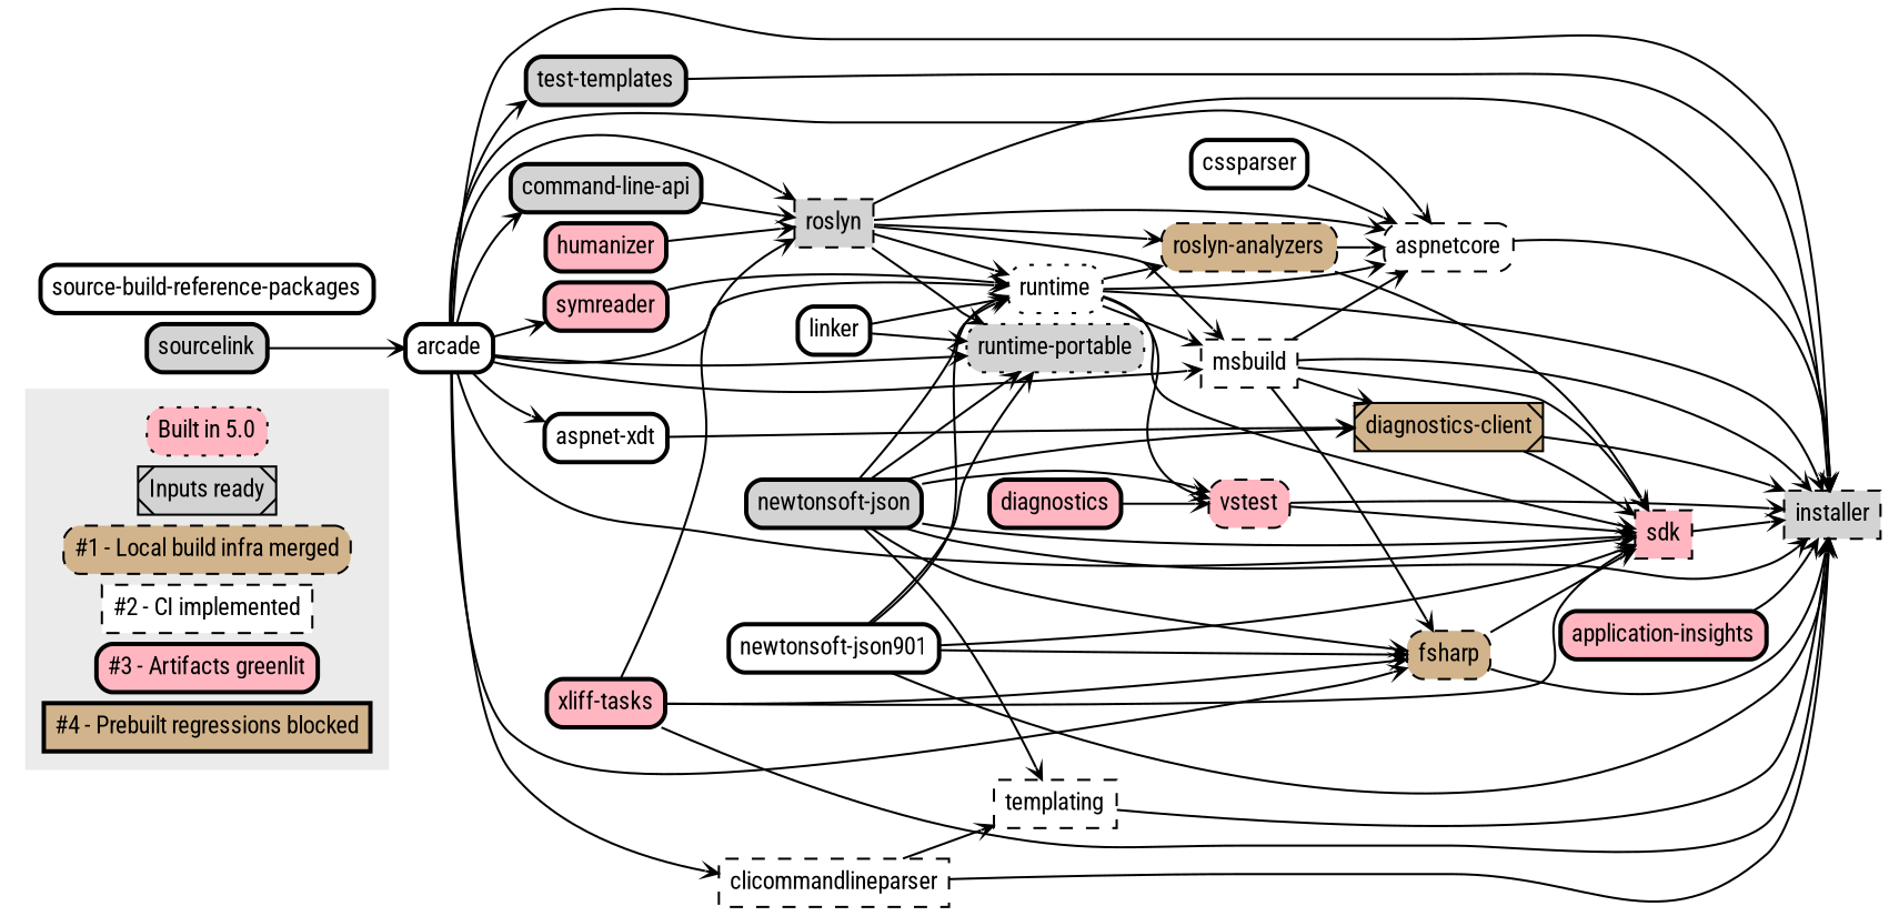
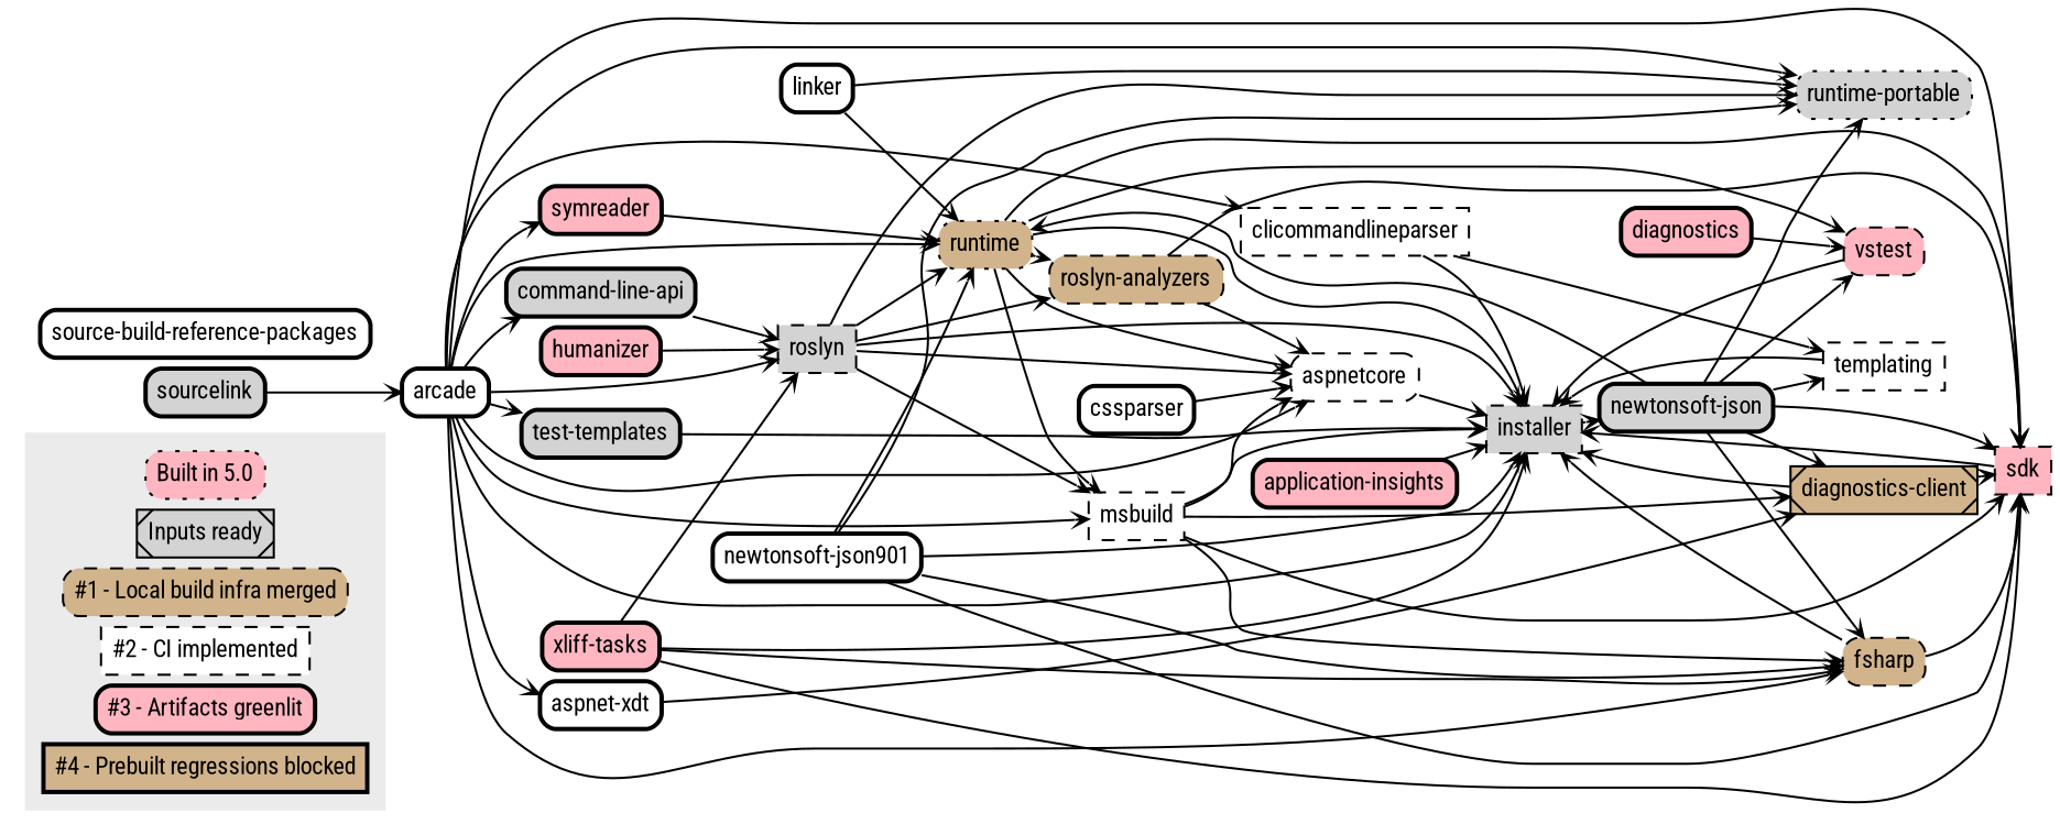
  digraph {
    fontname="Roboto Condensed"
    nodesep=0.07
    rankdir=LR
    ranksep=0.08
    node [fillcolor=white fontname="Roboto Condensed" fontsize=11 margin=0.07 shape=rect style="bold,filled,rounded"]
    edge [arrowhead=vee arrowsize=0.6 fontname="Roboto Condensed" pencolor="#444444" penwidth=1]
    n1 [fillcolor=lightpink height=0 label="Built in 5.0" style="dotted,filled,rounded" width=0]
    n2 [fillcolor=lightgrey height=0 label="Inputs ready" style="filled,diagonals" width=0]
    n3 [fillcolor=tan height=0 label="#1 - Local build infra merged" style="dashed,filled,rounded" width=0]
    n4 [height=0 label="#2 - CI implemented" style="dashed,filled" width=0]
    n5 [fillcolor=lightpink height=0 label="#3 - Artifacts greenlit" width=0]
    n6 [fillcolor=tan height=0 label="#4 - Prebuilt regressions blocked" style="bold,filled" width=0]
    "runtime-portable" [fillcolor=lightgrey height=0 style="dotted,filled,rounded" width=0]
-   runtime [height=0 style="dotted,filled,rounded" width=0]
+   runtime [fillcolor=tan height=0 style="dotted,filled,rounded" width=0]
    aspnetcore [height=0 style="dashed,filled,rounded" width=0]
    "roslyn-analyzers" [fillcolor=tan height=0 style="dashed,filled,rounded" width=0]
    vstest [fillcolor=lightpink height=0 style="dashed,filled,rounded" width=0]
    installer [fillcolor=lightgrey height=0 style="dashed,filled" width=0]
    msbuild [height=0 style="dashed,filled" width=0]
    sdk [fillcolor=lightpink height=0 style="dashed,filled" width=0]
    n15 [fillcolor=tan height=0 label="diagnostics-client" style="filled,diagonals" width=0]
    fsharp [fillcolor=tan height=0 style="dashed,filled,rounded" width=0]
    clicommandlineparser [height=0 style="dashed,filled" width=0]
    templating [height=0 style="dashed,filled" width=0]
    roslyn [fillcolor=lightgrey height=0 style="dashed,filled" width=0]
    "application-insights" [fillcolor=lightpink height=0 width=0]
    arcade [height=0 width=0]
    "aspnet-xdt" [height=0 width=0]
    "command-line-api" [fillcolor=lightgrey height=0 width=0]
    symreader [fillcolor=lightpink height=0 width=0]
    "test-templates" [fillcolor=lightgrey height=0 width=0]
    cssparser [height=0 width=0]
    diagnostics [fillcolor=lightpink height=0 width=0]
    humanizer [fillcolor=lightpink height=0 width=0]
    linker [height=0 width=0]
    "newtonsoft-json" [fillcolor=lightgrey height=0 width=0]
    "newtonsoft-json901" [height=0 width=0]
    "source-build-reference-packages" [height=0 width=0]
    sourcelink [fillcolor=lightgrey height=0 width=0]
    "xliff-tasks" [fillcolor=lightpink height=0 width=0]
    subgraph cluster_1 {
      color="#ebebeb"
      style=filled
      n1
      n2
      n3
      n4
      n5
      n6
    }
    runtime -> aspnetcore
    runtime -> "roslyn-analyzers"
    runtime -> vstest
    runtime -> installer
    runtime -> msbuild
    runtime -> sdk
    aspnetcore -> installer
    "roslyn-analyzers" -> aspnetcore
    "roslyn-analyzers" -> sdk
    vstest -> installer
-   vstest -> sdk
    msbuild -> aspnetcore
    msbuild -> installer
    msbuild -> sdk
    msbuild -> n15
    msbuild -> fsharp
    sdk -> installer
    n15 -> installer
    n15 -> sdk
    fsharp -> installer
    fsharp -> sdk
    clicommandlineparser -> installer
    clicommandlineparser -> templating
    templating -> installer
    roslyn -> "runtime-portable"
    roslyn -> runtime
    roslyn -> aspnetcore
    roslyn -> "roslyn-analyzers"
    roslyn -> installer
    roslyn -> msbuild
    "application-insights" -> installer
    arcade -> "runtime-portable"
    arcade -> runtime
    arcade -> aspnetcore
    arcade -> installer
    arcade -> msbuild
    arcade -> sdk
    arcade -> fsharp
    arcade -> clicommandlineparser
    arcade -> roslyn
    arcade -> "aspnet-xdt"
    arcade -> "command-line-api"
    arcade -> symreader
    arcade -> "test-templates"
    "aspnet-xdt" -> n15
    "command-line-api" -> roslyn
    symreader -> runtime
    "test-templates" -> installer
    cssparser -> aspnetcore
    diagnostics -> vstest
    humanizer -> roslyn
    linker -> "runtime-portable"
    linker -> runtime
    "newtonsoft-json" -> "runtime-portable"
    "newtonsoft-json" -> runtime
    "newtonsoft-json" -> vstest
-   "newtonsoft-json" -> installer
+   installer -> "newtonsoft-json"
    "newtonsoft-json" -> sdk
    "newtonsoft-json" -> n15
    "newtonsoft-json" -> fsharp
    "newtonsoft-json" -> templating
    "newtonsoft-json901" -> "runtime-portable"
    "newtonsoft-json901" -> runtime
    "newtonsoft-json901" -> installer
    "newtonsoft-json901" -> sdk
    "newtonsoft-json901" -> fsharp
    sourcelink -> arcade
    "xliff-tasks" -> installer
    "xliff-tasks" -> sdk
    "xliff-tasks" -> fsharp
    "xliff-tasks" -> roslyn
  }
